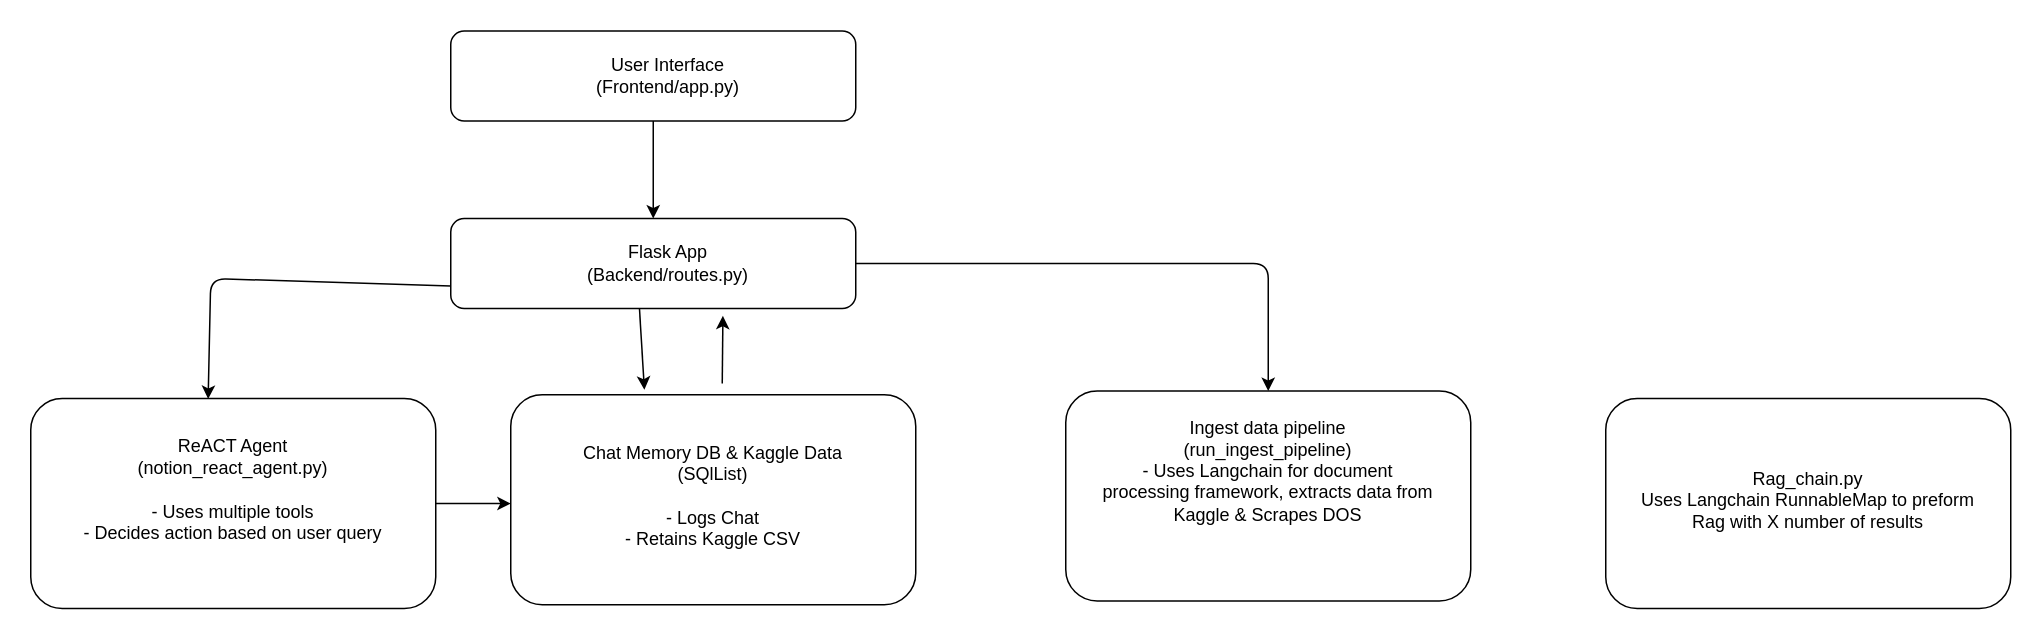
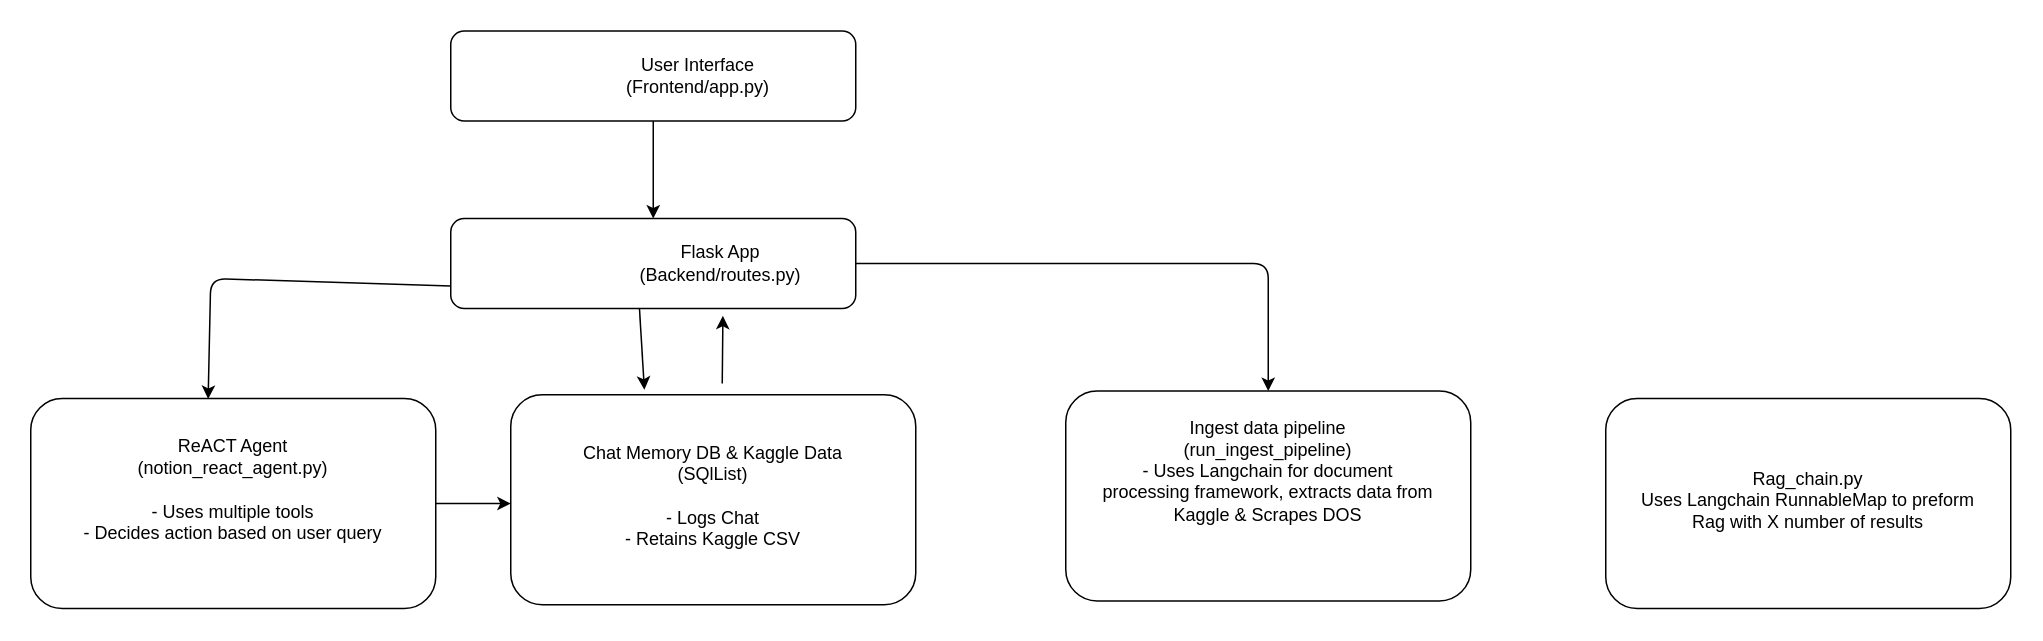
  <mxCell id="0" />
  <mxCell id="1" parent="0" />
  <mxCell id="2" value="" style="rounded=1;whiteSpace=wrap;html=1;" vertex="1" parent="1"><mxGeometry x="300" y="20" width="270" height="60" as="geometry" /></mxCell>
- <mxCell id="3" value="User Interface&lt;div&gt;&lt;span style=&quot;background-color: transparent;&quot;&gt;(Frontend/app.py)&lt;/span&gt;&lt;/div&gt;" style="text;html=1;align=center;verticalAlign=middle;whiteSpace=wrap;rounded=0;" vertex="1" parent="1"><mxGeometry x="360" y="35" width="170" height="30" as="geometry" /></mxCell>
+ <mxCell id="3" value="User Interface&lt;div&gt;&lt;span style=&quot;background-color: transparent;&quot;&gt;(Frontend/app.py)&lt;/span&gt;&lt;/div&gt;" style="text;html=1;align=center;verticalAlign=middle;whiteSpace=wrap;rounded=0;" vertex="1" parent="1"><mxGeometry x="380" y="35" width="170" height="30" as="geometry" /></mxCell>
  <mxCell id="4" style="edgeStyle=none;html=1;exitX=0.5;exitY=1;exitDx=0;exitDy=0;entryX=0.5;entryY=0;entryDx=0;entryDy=0;" edge="1" parent="1" source="2" target="5"><mxGeometry relative="1" as="geometry" /></mxCell>
  <mxCell id="5" value="" style="rounded=1;whiteSpace=wrap;html=1;" vertex="1" parent="1"><mxGeometry x="300" y="145" width="270" height="60" as="geometry" /></mxCell>
- <mxCell id="6" value="&lt;div&gt;&lt;font color=&quot;#000000&quot;&gt;Flask App&lt;/font&gt;&lt;/div&gt;&lt;div&gt;(Backend/routes.py)&lt;/div&gt;" style="text;html=1;align=center;verticalAlign=middle;whiteSpace=wrap;rounded=0;" vertex="1" parent="1"><mxGeometry x="360" y="160" width="170" height="30" as="geometry" /></mxCell>
+ <mxCell id="6" value="&lt;div&gt;&lt;font color=&quot;#000000&quot;&gt;Flask App&lt;/font&gt;&lt;/div&gt;&lt;div&gt;(Backend/routes.py)&lt;/div&gt;" style="text;html=1;align=center;verticalAlign=middle;whiteSpace=wrap;rounded=0;" vertex="1" parent="1"><mxGeometry x="395" y="160" width="170" height="30" as="geometry" /></mxCell>
  <mxCell id="7" style="edgeStyle=none;html=1;exitX=0;exitY=0.75;exitDx=0;exitDy=0;entryX=0.438;entryY=0.002;entryDx=0;entryDy=0;entryPerimeter=0;" edge="1" parent="1" source="5" target="8"><mxGeometry relative="1" as="geometry"><mxPoint x="430" y="215" as="sourcePoint" /><mxPoint x="130" y="261" as="targetPoint" /><Array as="points"><mxPoint x="140" y="185" /></Array></mxGeometry></mxCell>
  <mxCell id="8" value="" style="rounded=1;whiteSpace=wrap;html=1;" vertex="1" parent="1"><mxGeometry x="20" y="265" width="270" height="140" as="geometry" /></mxCell>
  <mxCell id="9" value="&lt;div&gt;&lt;span style=&quot;background-color: transparent;&quot;&gt;ReACT Agent&lt;/span&gt;&lt;/div&gt;&lt;div&gt;&lt;span style=&quot;background-color: transparent;&quot;&gt;(notion_react_agent.py)&lt;/span&gt;&lt;/div&gt;&lt;div&gt;&lt;span style=&quot;background-color: transparent;&quot;&gt;&lt;br&gt;&lt;/span&gt;&lt;/div&gt;&lt;div&gt;&lt;span style=&quot;background-color: transparent;&quot;&gt;- Uses multiple tools&lt;/span&gt;&lt;/div&gt;&lt;div&gt;&lt;span style=&quot;background-color: transparent;&quot;&gt;- Decides action based on user query&lt;/span&gt;&lt;/div&gt;&lt;div&gt;&lt;span style=&quot;background-color: transparent;&quot;&gt;&lt;br&gt;&lt;/span&gt;&lt;/div&gt;" style="text;html=1;align=center;verticalAlign=middle;whiteSpace=wrap;rounded=0;" vertex="1" parent="1"><mxGeometry x="40" y="280" width="230" height="105" as="geometry" /></mxCell>
  <mxCell id="10" value="" style="rounded=1;whiteSpace=wrap;html=1;" vertex="1" parent="1"><mxGeometry x="340" y="262.5" width="270" height="140" as="geometry" /></mxCell>
  <mxCell id="11" value="&lt;div&gt;&lt;span style=&quot;background-color: transparent;&quot;&gt;Chat Memory DB &amp;amp; Kaggle Data&lt;/span&gt;&lt;/div&gt;&lt;div&gt;&lt;span style=&quot;background-color: transparent;&quot;&gt;(SQlList)&lt;/span&gt;&lt;/div&gt;&lt;div&gt;&lt;span style=&quot;background-color: transparent;&quot;&gt;&lt;br&gt;&lt;/span&gt;&lt;/div&gt;&lt;div&gt;&lt;span style=&quot;background-color: transparent;&quot;&gt;- Logs Chat&lt;/span&gt;&lt;/div&gt;&lt;div&gt;- Retains Kaggle CSV&lt;/div&gt;" style="text;html=1;align=center;verticalAlign=middle;whiteSpace=wrap;rounded=0;" vertex="1" parent="1"><mxGeometry x="360" y="277.5" width="230" height="105" as="geometry" /></mxCell>
  <mxCell id="12" style="edgeStyle=none;html=1;entryX=0.672;entryY=1.081;entryDx=0;entryDy=0;entryPerimeter=0;" edge="1" parent="1" target="5"><mxGeometry relative="1" as="geometry"><mxPoint x="481" y="255" as="sourcePoint" /></mxGeometry></mxCell>
  <mxCell id="13" value="" style="rounded=1;whiteSpace=wrap;html=1;" vertex="1" parent="1"><mxGeometry x="710" y="260" width="270" height="140" as="geometry" /></mxCell>
  <mxCell id="14" value="&lt;div&gt;&lt;span style=&quot;background-color: transparent;&quot;&gt;Ingest data pipeline&lt;/span&gt;&lt;/div&gt;&lt;div&gt;(run_ingest_pipeline)&lt;/div&gt;&lt;div&gt;&lt;span style=&quot;background-color: transparent;&quot;&gt;- Uses Langchain for document processing framework, extracts data from Kaggle &amp;amp; Scrapes DOS&lt;/span&gt;&lt;/div&gt;&lt;div&gt;&lt;span style=&quot;background-color: transparent;&quot;&gt;&lt;br&gt;&lt;/span&gt;&lt;/div&gt;&lt;div&gt;&lt;span style=&quot;background-color: transparent;&quot;&gt;&lt;br&gt;&lt;/span&gt;&lt;/div&gt;" style="text;html=1;align=center;verticalAlign=middle;whiteSpace=wrap;rounded=0;" vertex="1" parent="1"><mxGeometry x="730" y="275" width="230" height="105" as="geometry" /></mxCell>
  <mxCell id="15" value="" style="rounded=1;whiteSpace=wrap;html=1;" vertex="1" parent="1"><mxGeometry x="1070" y="265" width="270" height="140" as="geometry" /></mxCell>
  <mxCell id="16" value="&lt;div&gt;&lt;span style=&quot;background-color: transparent;&quot;&gt;Rag_chain.py&lt;/span&gt;&lt;/div&gt;&lt;div&gt;Uses Langchain RunnableMap to preform Rag with X number of results&lt;/div&gt;" style="text;html=1;align=center;verticalAlign=middle;whiteSpace=wrap;rounded=0;" vertex="1" parent="1"><mxGeometry x="1090" y="280" width="230" height="105" as="geometry" /></mxCell>
  <mxCell id="17" value="" style="endArrow=classic;html=1;exitX=1;exitY=0.5;exitDx=0;exitDy=0;" edge="1" parent="1" source="8"><mxGeometry width="50" height="50" relative="1" as="geometry"><mxPoint x="570" y="385" as="sourcePoint" /><mxPoint x="340" y="335" as="targetPoint" /></mxGeometry></mxCell>
  <mxCell id="18" style="edgeStyle=none;html=1;entryX=0.33;entryY=-0.024;entryDx=0;entryDy=0;entryPerimeter=0;exitX=0.466;exitY=1.004;exitDx=0;exitDy=0;exitPerimeter=0;" edge="1" parent="1" source="5" target="10"><mxGeometry relative="1" as="geometry"><mxPoint x="491" y="265" as="sourcePoint" /><mxPoint x="491" y="220" as="targetPoint" /></mxGeometry></mxCell>
  <mxCell id="19" style="edgeStyle=none;html=1;entryX=0.5;entryY=0;entryDx=0;entryDy=0;exitX=1;exitY=0.5;exitDx=0;exitDy=0;" edge="1" parent="1" source="5" target="13"><mxGeometry relative="1" as="geometry"><mxPoint x="491" y="265" as="sourcePoint" /><mxPoint x="491" y="220" as="targetPoint" /><Array as="points"><mxPoint x="845" y="175" /></Array></mxGeometry></mxCell>
